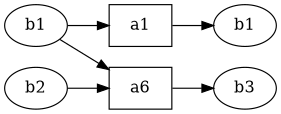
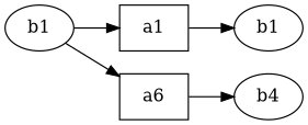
  digraph {
    rankdir=LR
    a1 [shape=box]
    n2 [label=b1]
    b1
    n4 [label=a6 shape=box]
-   b3
-   b2
+   b3 [label=b4]
    a1 -> n2
    b1 -> a1
    b1 -> n4
    n4 -> b3
-   b2 -> n4
  }
